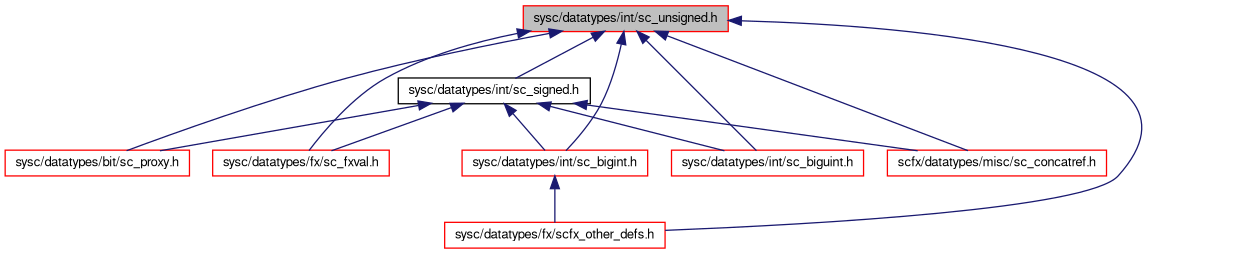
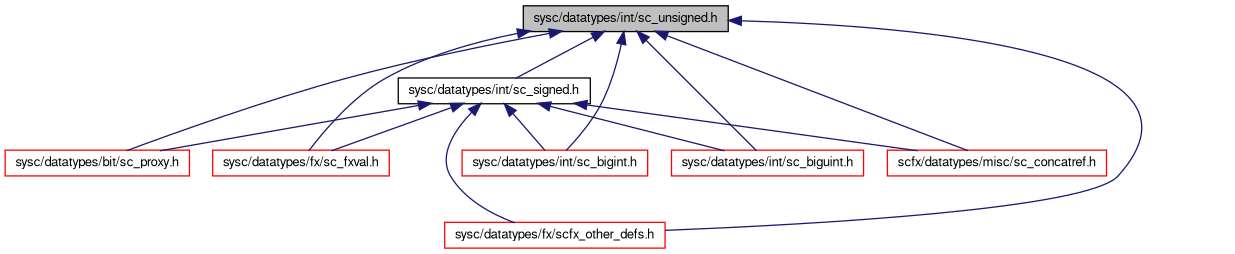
  digraph {
    node [color=red fillcolor=white fontname=FreeSans fontsize=10 shape=record style=filled]
    edge [color=midnightblue dir=back fontname=FreeSans fontsize=10 labelfontname=FreeSans labelfontsize=10 style=solid]
-   n1 [fillcolor=grey75 fontcolor=black height=0.2 label="sysc/datatypes/int/sc_unsigned.h" width=0.4]
+   n1 [color=black fillcolor=grey75 fontcolor=black height=0.2 label="sysc/datatypes/int/sc_unsigned.h" width=0.4]
    n2 [height=0.2 label="sysc/datatypes/bit/sc_proxy.h" width=0.4]
    n3 [height=0.2 label="sysc/datatypes/fx/sc_fxval.h" width=0.4]
    n4 [height=0.2 label="sysc/datatypes/fx/scfx_other_defs.h" width=0.4]
    n5 [height=0.2 label="sysc/datatypes/int/sc_bigint.h" width=0.4]
    n6 [height=0.2 label="sysc/datatypes/int/sc_biguint.h" width=0.4]
    n7 [color=black height=0.2 label="sysc/datatypes/int/sc_signed.h" width=0.4]
    n8 [height=0.2 label="scfx/datatypes/misc/sc_concatref.h" width=0.4]
    n1 -> n2
    n1 -> n3
    n1 -> n4
    n1 -> n5
    n1 -> n6
    n1 -> n7
    n1 -> n8
    n7 -> n2
    n7 -> n3
-   n5 -> n4
+   n7 -> n4
    n7 -> n5
    n7 -> n6
    n7 -> n8
  }
